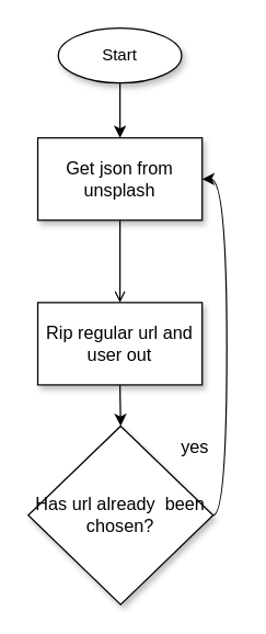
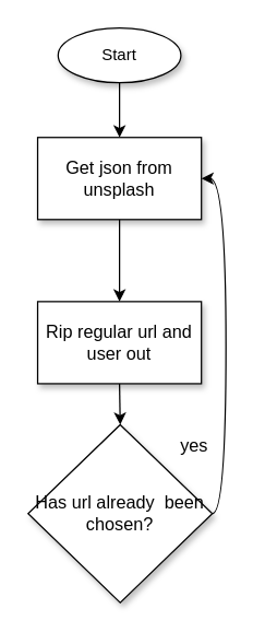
  <mxCell id="0" />
  <mxCell id="1" parent="0" />
  <mxCell id="2" style="edgeStyle=none;html=1;exitX=0.5;exitY=1;exitDx=0;exitDy=0;entryX=0.5;entryY=0;entryDx=0;entryDy=0;fontSize=13;" parent="1" source="3" target="5" edge="1"><mxGeometry relative="1" as="geometry" /></mxCell>
  <mxCell id="3" value="Start" style="ellipse;whiteSpace=wrap;html=1;shadow=1;" parent="1" vertex="1"><mxGeometry x="42" y="20" width="90" height="40" as="geometry" /></mxCell>
- <mxCell id="4" style="edgeStyle=none;html=1;exitX=0.5;exitY=1;exitDx=0;exitDy=0;entryX=0.5;entryY=0;entryDx=0;entryDy=0;fontSize=13;endArrow=open;" parent="1" source="5" target="7" edge="1"><mxGeometry relative="1" as="geometry" /></mxCell>
+ <mxCell id="4" style="edgeStyle=none;html=1;exitX=0.5;exitY=1;exitDx=0;exitDy=0;entryX=0.5;entryY=0;entryDx=0;entryDy=0;fontSize=13;" parent="1" source="5" target="7" edge="1"><mxGeometry relative="1" as="geometry" /></mxCell>
  <mxCell id="5" value="Get json from unsplash" style="whiteSpace=wrap;html=1;shadow=1;fontSize=13;" parent="1" vertex="1"><mxGeometry x="27" y="100" width="120" height="60" as="geometry" /></mxCell>
  <mxCell id="6" style="edgeStyle=none;html=1;exitX=0.5;exitY=1;exitDx=0;exitDy=0;entryX=0.5;entryY=0;entryDx=0;entryDy=0;fontSize=13;" parent="1" source="7" target="9" edge="1"><mxGeometry relative="1" as="geometry" /></mxCell>
  <mxCell id="7" value="Rip regular url and user out" style="whiteSpace=wrap;html=1;shadow=1;fontSize=13;" parent="1" vertex="1"><mxGeometry x="27" y="220" width="120" height="60" as="geometry" /></mxCell>
  <mxCell id="8" style="edgeStyle=orthogonalEdgeStyle;html=1;exitX=1;exitY=0.5;exitDx=0;exitDy=0;fontSize=13;curved=1;entryX=1;entryY=0.5;entryDx=0;entryDy=0;" parent="1" source="9" target="5" edge="1"><mxGeometry relative="1" as="geometry"><mxPoint x="312" y="110" as="targetPoint" /></mxGeometry></mxCell>
  <mxCell id="9" value="Has url already&amp;nbsp; been chosen?" style="rhombus;whiteSpace=wrap;html=1;shadow=1;fontSize=13;" parent="1" vertex="1"><mxGeometry x="20" y="310" width="135" height="130" as="geometry" /></mxCell>
  <mxCell id="10" value="yes" style="text;strokeColor=none;align=center;fillColor=none;html=1;verticalAlign=middle;whiteSpace=wrap;rounded=0;shadow=1;fontSize=13;" parent="1" vertex="1"><mxGeometry x="112" y="310" width="60" height="30" as="geometry" /></mxCell>
